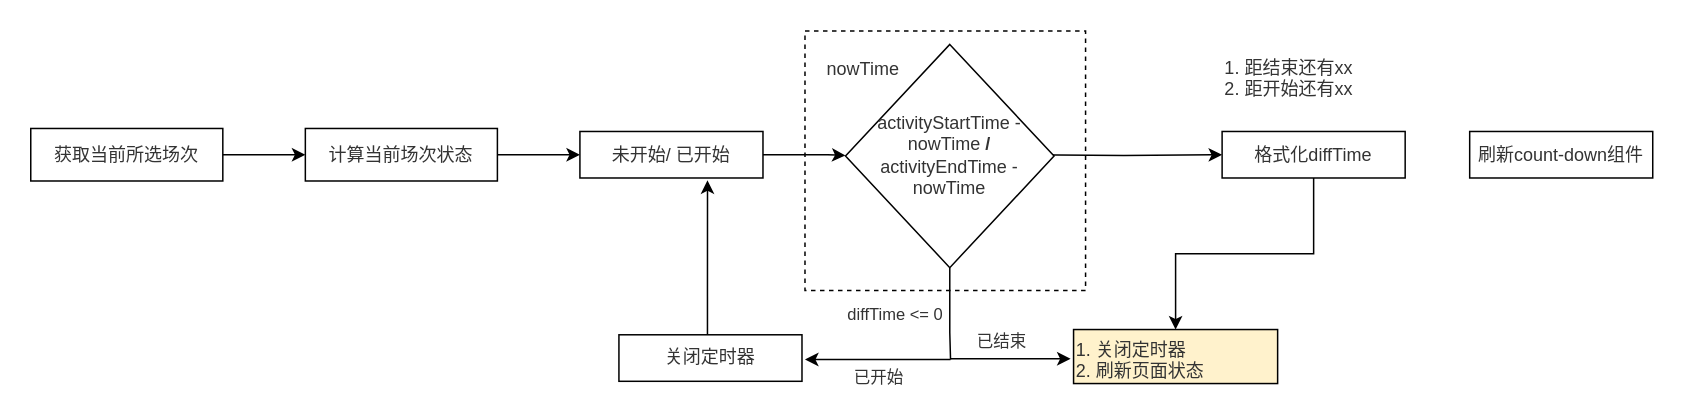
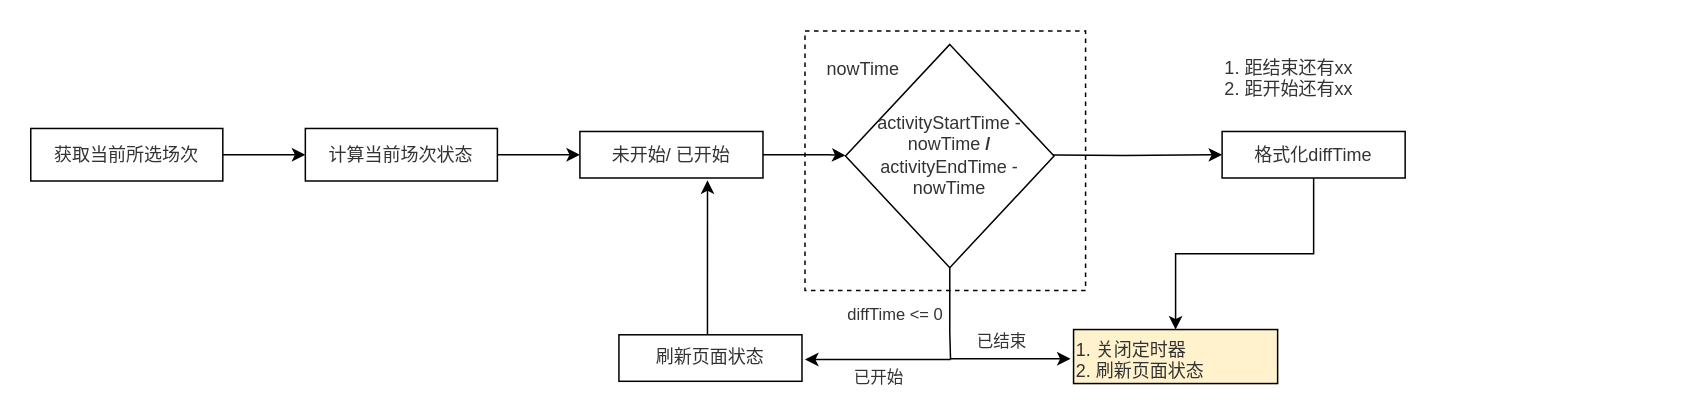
  <mxCell id="0" />
  <mxCell id="1" parent="0" />
  <mxCell id="2" value="" style="rounded=0;whiteSpace=wrap;html=1;strokeWidth=1;dashed=1;spacing=2;fontColor=#333333;" vertex="1" parent="1"><mxGeometry x="536" y="20" width="187" height="173" as="geometry" /></mxCell>
  <mxCell id="3" value="" style="edgeStyle=orthogonalEdgeStyle;rounded=0;orthogonalLoop=1;jettySize=auto;html=1;spacing=2;fontColor=#333333;" edge="1" parent="1" source="4" target="6"><mxGeometry relative="1" as="geometry" /></mxCell>
  <mxCell id="4" value="获取当前所选场次" style="rounded=0;whiteSpace=wrap;html=1;spacing=2;fontColor=#333333;" vertex="1" parent="1"><mxGeometry x="20" y="85" width="128" height="35" as="geometry" /></mxCell>
  <mxCell id="5" value="" style="edgeStyle=orthogonalEdgeStyle;rounded=0;orthogonalLoop=1;jettySize=auto;html=1;spacing=2;fontColor=#333333;" edge="1" parent="1" source="6" target="8"><mxGeometry relative="1" as="geometry" /></mxCell>
  <mxCell id="6" value="计算当前场次状态" style="rounded=0;whiteSpace=wrap;html=1;spacing=2;fontColor=#333333;" vertex="1" parent="1"><mxGeometry x="203" y="85" width="128" height="35" as="geometry" /></mxCell>
  <mxCell id="7" value="" style="edgeStyle=orthogonalEdgeStyle;rounded=0;orthogonalLoop=1;jettySize=auto;html=1;spacing=2;fontColor=#333333;" edge="1" parent="1" source="8"><mxGeometry relative="1" as="geometry"><mxPoint x="563" y="103" as="targetPoint" /><Array as="points"><mxPoint x="551" y="103" /><mxPoint x="551" y="103" /></Array></mxGeometry></mxCell>
  <mxCell id="8" value="未开始/ 已开始" style="rounded=0;whiteSpace=wrap;html=1;strokeWidth=1;spacing=2;fontColor=#333333;" vertex="1" parent="1"><mxGeometry x="386" y="87" width="122" height="31" as="geometry" /></mxCell>
  <mxCell id="9" value="" style="edgeStyle=orthogonalEdgeStyle;rounded=0;orthogonalLoop=1;jettySize=auto;html=1;spacing=2;fontColor=#333333;" edge="1" parent="1" target="11"><mxGeometry relative="1" as="geometry"><mxPoint x="682" y="102.5" as="sourcePoint" /></mxGeometry></mxCell>
  <mxCell id="10" value="" style="edgeStyle=orthogonalEdgeStyle;rounded=0;orthogonalLoop=1;jettySize=auto;html=1;spacing=2;fontColor=#333333;" edge="1" parent="1" source="11" target="21"><mxGeometry relative="1" as="geometry" /></mxCell>
  <mxCell id="11" value="格式化diffTime" style="rounded=0;whiteSpace=wrap;html=1;strokeWidth=1;spacing=2;fontColor=#333333;" vertex="1" parent="1"><mxGeometry x="814" y="87" width="122" height="31" as="geometry" /></mxCell>
- <mxCell id="12" value="刷新count-down组件" style="rounded=0;whiteSpace=wrap;html=1;strokeWidth=1;spacing=2;fontColor=#333333;" vertex="1" parent="1"><mxGeometry x="979" y="87" width="122" height="31" as="geometry" /></mxCell>
  <mxCell id="13" value="" style="edgeStyle=orthogonalEdgeStyle;rounded=0;orthogonalLoop=1;jettySize=auto;html=1;endArrow=none;endFill=0;spacing=2;fontColor=#333333;" edge="1" parent="1" source="15"><mxGeometry relative="1" as="geometry"><mxPoint x="633" y="239" as="targetPoint" /><Array as="points"><mxPoint x="633" y="221" /><mxPoint x="633" y="221" /></Array></mxGeometry></mxCell>
  <mxCell id="14" value="diffTime &amp;lt;= 0" style="edgeLabel;html=1;align=center;verticalAlign=middle;resizable=0;points=[];spacing=2;fontColor=#333333;" vertex="1" connectable="0" parent="13"><mxGeometry x="-0.094" relative="1" as="geometry"><mxPoint x="-37.5" y="2.25" as="offset" /></mxGeometry></mxCell>
  <mxCell id="15" value="activityStartTime - nowTime &lt;b&gt;/&lt;/b&gt;&lt;br&gt;activityEndTime - nowTime" style="rhombus;whiteSpace=wrap;html=1;strokeWidth=1;spacing=2;fontColor=#333333;" vertex="1" parent="1"><mxGeometry x="563" y="29" width="139" height="148.75" as="geometry" /></mxCell>
  <mxCell id="16" value="nowTime" style="text;html=1;strokeColor=none;fillColor=none;align=center;verticalAlign=middle;whiteSpace=wrap;rounded=0;dashed=1;spacing=2;fontColor=#333333;" vertex="1" parent="1"><mxGeometry x="555" y="36" width="40" height="20" as="geometry" /></mxCell>
  <mxCell id="17" value="" style="edgeStyle=orthogonalEdgeStyle;rounded=0;orthogonalLoop=1;jettySize=auto;html=1;spacing=2;fontColor=#333333;" edge="1" parent="1"><mxGeometry relative="1" as="geometry"><mxPoint x="633" y="238.5" as="sourcePoint" /><mxPoint x="713" y="238.5" as="targetPoint" /></mxGeometry></mxCell>
  <mxCell id="18" value="已结束" style="edgeLabel;html=1;align=center;verticalAlign=middle;resizable=0;points=[];spacing=2;fontColor=#333333;" vertex="1" connectable="0" parent="17"><mxGeometry x="-0.1" y="-2" relative="1" as="geometry"><mxPoint x="-3" y="-14.5" as="offset" /></mxGeometry></mxCell>
  <mxCell id="19" value="" style="edgeStyle=orthogonalEdgeStyle;rounded=0;orthogonalLoop=1;jettySize=auto;html=1;endArrow=none;endFill=0;startArrow=classic;startFill=1;spacing=2;fontColor=#333333;" edge="1" parent="1"><mxGeometry relative="1" as="geometry"><mxPoint x="536" y="239" as="sourcePoint" /><mxPoint x="633" y="239" as="targetPoint" /><Array as="points"><mxPoint x="551" y="239" /></Array></mxGeometry></mxCell>
  <mxCell id="20" value="已开始" style="edgeLabel;html=1;align=center;verticalAlign=middle;resizable=0;points=[];fontColor=#333333;" vertex="1" connectable="0" parent="19"><mxGeometry x="-0.084" y="-2" relative="1" as="geometry"><mxPoint x="4.29" y="9" as="offset" /></mxGeometry></mxCell>
  <mxCell id="21" value="1. 关闭定时器&lt;br&gt;2. 刷新页面状态" style="rounded=0;whiteSpace=wrap;html=1;strokeWidth=1;align=left;verticalAlign=top;spacing=2;fontColor=#333333;fillColor=#fff2cc;" vertex="1" parent="1"><mxGeometry x="715" y="219" width="136" height="36" as="geometry" /></mxCell>
  <mxCell id="22" value="1. 距结束还有xx&amp;nbsp;&lt;br&gt;2. 距开始还有xx" style="text;html=1;strokeColor=none;fillColor=none;align=left;verticalAlign=top;whiteSpace=wrap;rounded=0;dashed=1;spacing=2;fontColor=#333333;" vertex="1" parent="1"><mxGeometry x="814" y="31" width="134" height="40" as="geometry" /></mxCell>
  <mxCell id="23" value="" style="edgeStyle=orthogonalEdgeStyle;rounded=0;orthogonalLoop=1;jettySize=auto;html=1;startArrow=none;startFill=0;endArrow=classic;endFill=1;fontColor=#333333;entryX=0.697;entryY=1.051;entryDx=0;entryDy=0;entryPerimeter=0;" edge="1" parent="1" source="24" target="8"><mxGeometry relative="1" as="geometry"><mxPoint x="473" y="142.5" as="targetPoint" /><Array as="points"><mxPoint x="471" y="197" /><mxPoint x="471" y="197" /></Array></mxGeometry></mxCell>
- <mxCell id="24" value="关闭定时器" style="rounded=0;whiteSpace=wrap;html=1;strokeWidth=1;spacing=2;fontColor=#333333;" vertex="1" parent="1"><mxGeometry x="412" y="222.5" width="122" height="31" as="geometry" /></mxCell>
+ <mxCell id="24" value="刷新页面状态" style="rounded=0;whiteSpace=wrap;html=1;strokeWidth=1;spacing=2;fontColor=#333333;" vertex="1" parent="1"><mxGeometry x="412" y="222.5" width="122" height="31" as="geometry" /></mxCell>
